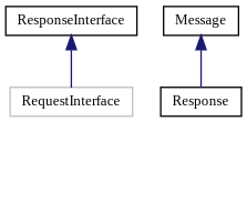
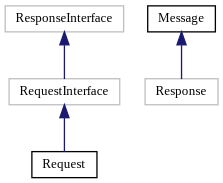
  digraph {
    fontname="Liberation Serif"
    rankdir=TB
    node [color=black fillcolor=white fontname="Liberation Serif" fontsize=10 shape=record style=filled]
    edge [color=midnightblue dir=back fontname="Liberation Serif" fontsize=10 labelfontname=Helvetica labelfontsize=10 style=solid]
    n1 [color=grey75 height=0.2 label=RequestInterface width=0.4]
-   n3 [height=0.2 label=ResponseInterface width=0.4]
-   n4 [height=0.2 label=Response width=0.4]
+   n2 [height=0.2 label=Request width=0.4]
+   n3 [color=grey75 height=0.2 label=ResponseInterface width=0.4]
+   n4 [color=grey75 height=0.2 label=Response width=0.4]
    n5 [height=0.2 label=Message width=0.4]
+   n1 -> n2
    n3 -> n1
    n5 -> n4
  }
